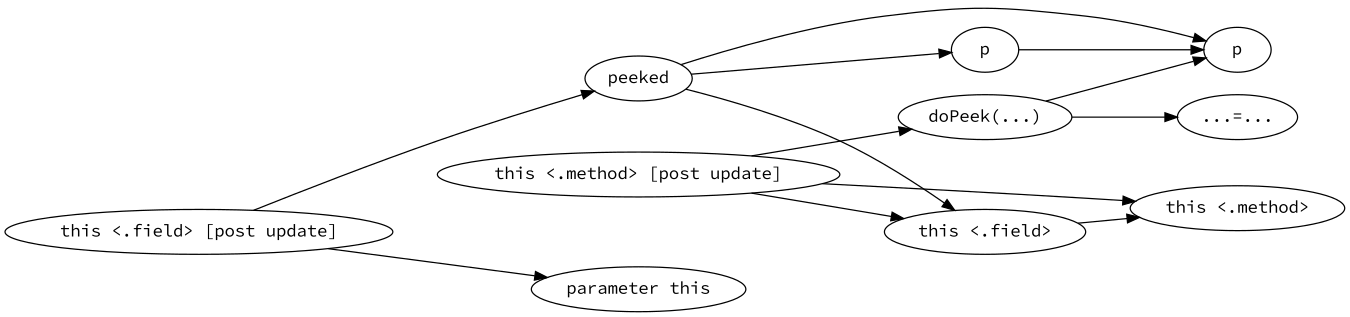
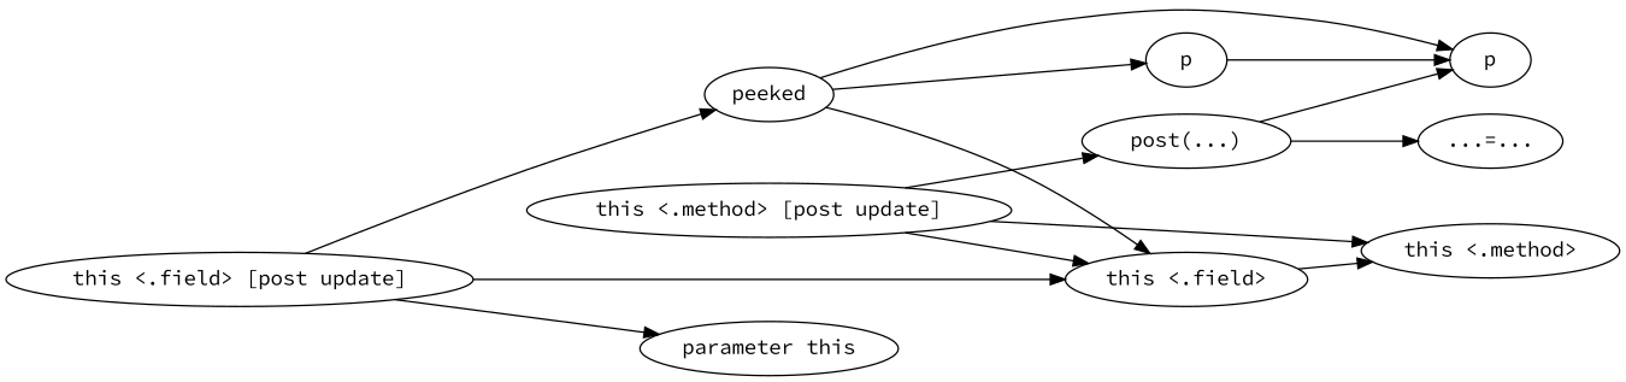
  digraph {
    compound=true
    fontname="Source Code Pro"
    rankdir=LR
    node [fontname="Source Code Pro"]
    edge [fontname="Source Code Pro"]
    n1 [label="parameter this"]
    n2 [label="this <.field>"]
    n3 [label="this <.method>"]
    n4 [label="this <.field> [post update]"]
    n5 [label=peeked]
    n6 [label="this <.method> [post update]"]
-   n7 [label="doPeek(...)"]
+   n7 [label="post(...)"]
    n8 [label=p]
    n9 [label=p]
    n10 [label="...=..."]
    n2 -> n3
    n4 -> n1
+   n4 -> n2
    n4 -> n5
    n5 -> n2
    n5 -> n8
    n5 -> n9
    n6 -> n2
    n6 -> n3
    n6 -> n7
    n7 -> n9
    n7 -> n10
    n8 -> n9
  }
